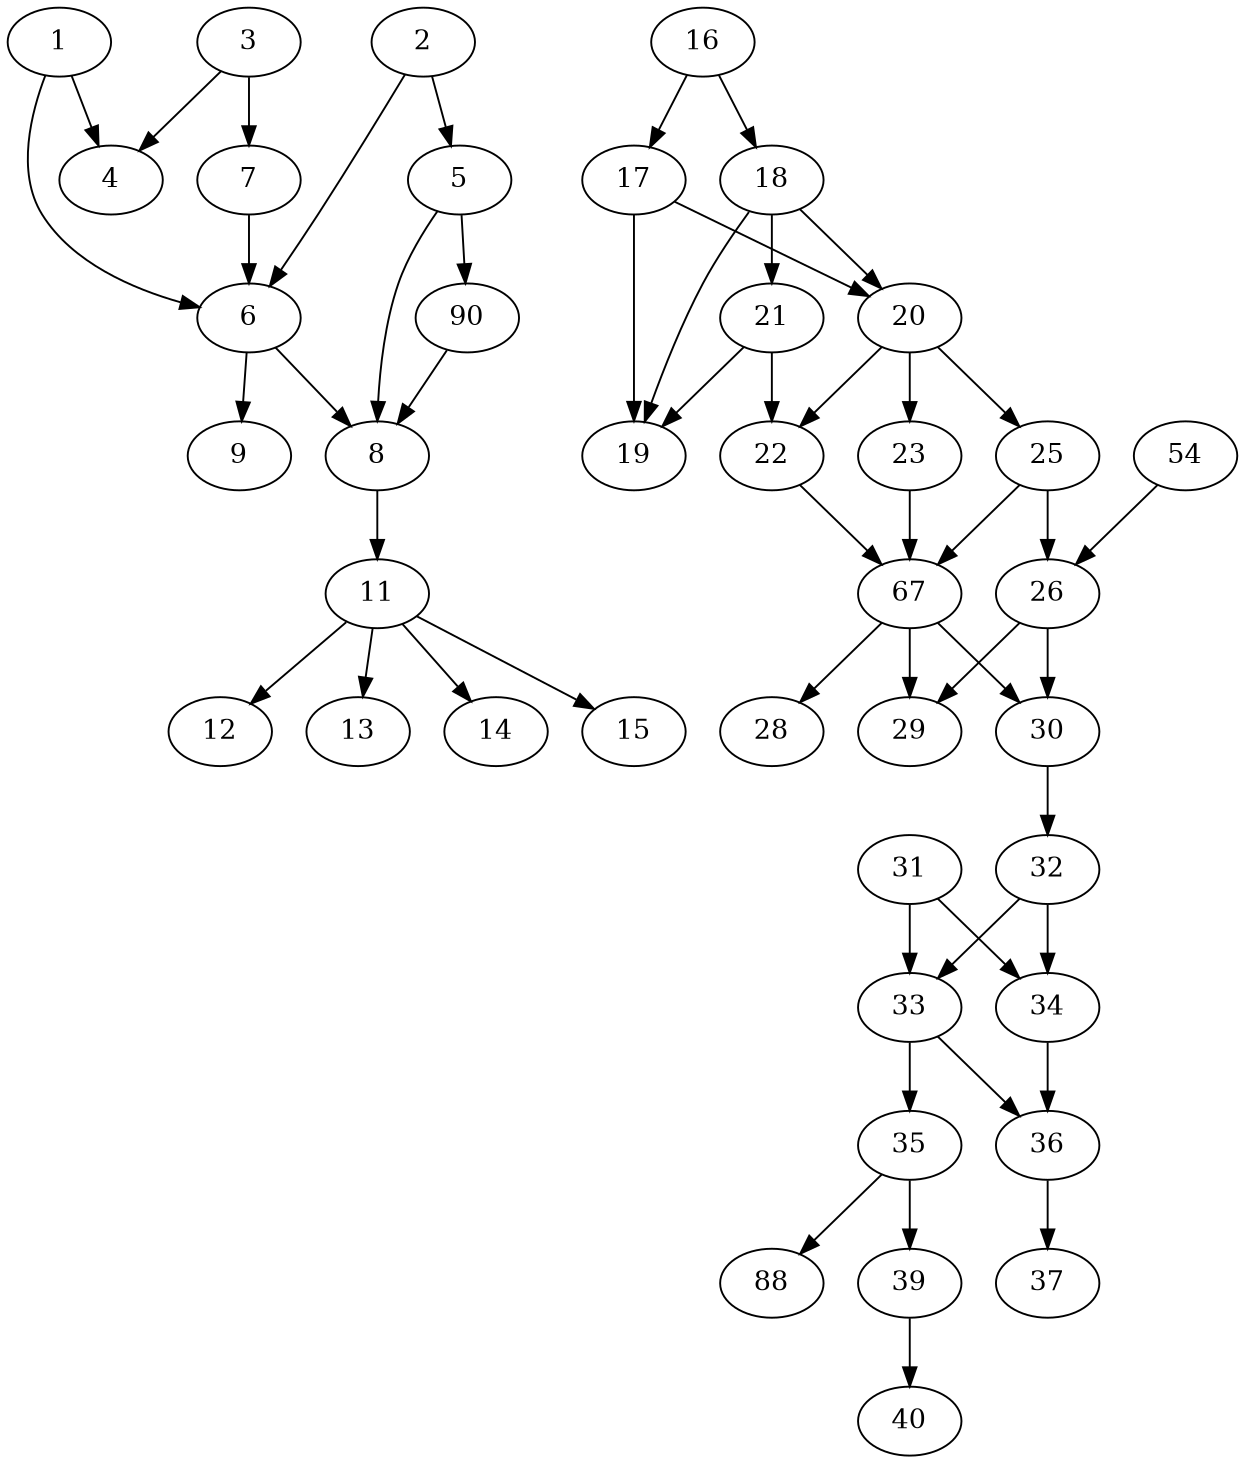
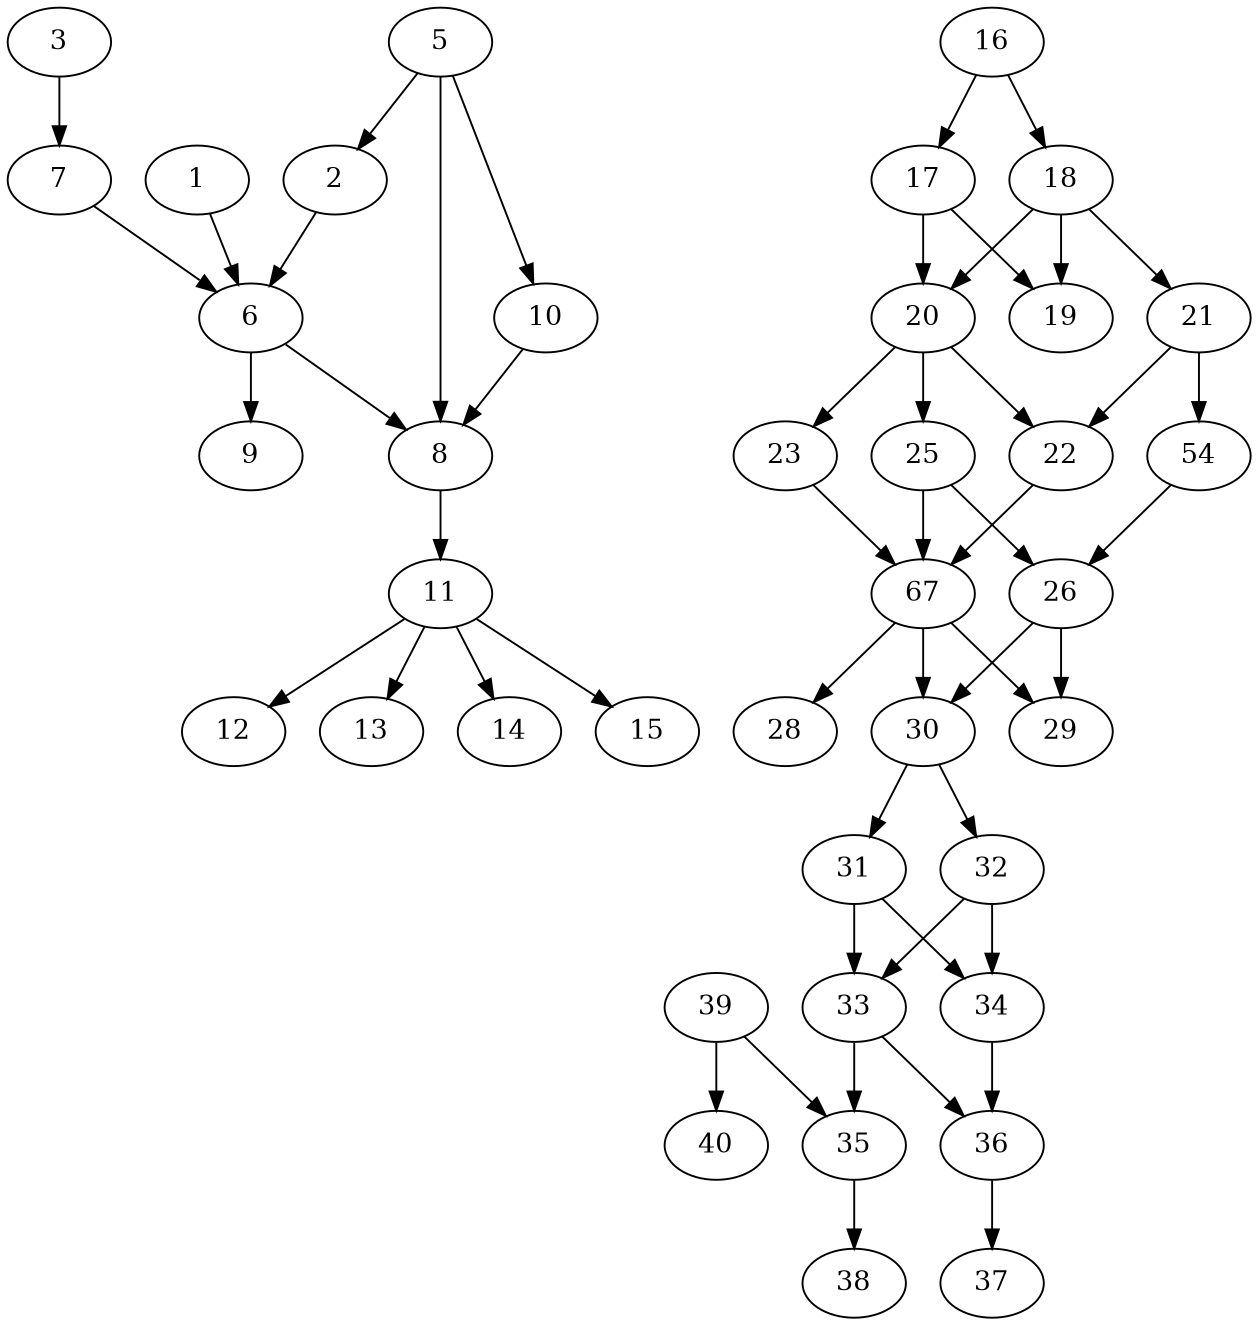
  digraph {
    node [alpha=0.04]
    1 [alpha=0.10 expect_size=21885952]
-   4 [alpha=0.05 expect_size=52365312]
    6 [alpha=0.15 expect_size=26246144]
    8 [alpha=0.14 expect_size=46457856]
    9 [expect_size=18712576]
    11 [alpha=0.17 expect_size=52303872]
    2 [alpha=0.10 expect_size=27802624]
    5 [alpha=0.18 expect_size=39590912]
-   10 [alpha=0.19 expect_size=28703744 label=90]
+   10 [alpha=0.19 expect_size=28703744]
    3 [alpha=0.00 expect_size=47229952]
    7 [alpha=0.16 expect_size=26676224]
    12 [expect_size=28241920]
    13 [expect_size=51061760]
    14 [alpha=0.05 expect_size=51485696]
    15 [alpha=0.19 expect_size=16827392]
    16 [alpha=0.12 expect_size=12656640]
    17 [alpha=0.03 expect_size=47387648]
    18 [alpha=0.11 expect_size=37650432]
    19 [alpha=0.13 expect_size=24314880]
    20 [alpha=0.02 expect_size=32932864]
    21 [alpha=0.19 expect_size=30534656]
    22 [alpha=0.05 expect_size=23055360]
    23 [alpha=0.09 expect_size=32795648]
    25 [alpha=0.11 expect_size=6791168]
    n25 [alpha=0.13 expect_size=42916864 label=54]
    n26 [alpha=0.15 expect_size=31528960 label=67]
    26 [alpha=0.19 expect_size=50722816]
    29 [alpha=0.09 expect_size=18832384]
    30 [alpha=0.18 expect_size=49253376]
    28 [alpha=0.09 expect_size=39580672]
    31 [alpha=0.08 expect_size=7784448]
    32 [alpha=0.07 expect_size=5441536]
    33 [alpha=0.06 expect_size=17598464]
    34 [expect_size=39057408]
    35 [alpha=0.08 expect_size=22567936]
    36 [alpha=0.14 expect_size=49665024]
-   38 [alpha=0.16 expect_size=35948544 label=88]
+   38 [alpha=0.16 expect_size=35948544]
    39 [alpha=0.02 expect_size=10598400]
    37 [alpha=0.18 expect_size=46980096]
    40 [alpha=0.20 expect_size=31586304]
-   1 -> 4
    1 -> 6
    6 -> 8
    6 -> 9
    8 -> 11
    11 -> 12
    11 -> 13
    11 -> 14
    11 -> 15
    2 -> 6
-   2 -> 5
+   5 -> 2
    5 -> 8
    5 -> 10
    10 -> 8
-   3 -> 4
    3 -> 7
    7 -> 6
    16 -> 17
    16 -> 18
    17 -> 19
    17 -> 20
    18 -> 19
    18 -> 20
    18 -> 21
    20 -> 22
    20 -> 23
    20 -> 25
    21 -> 22
-   21 -> 19
+   21 -> n25
    22 -> n26
    23 -> n26
    25 -> n26
    25 -> 26
    n25 -> 26
    n26 -> 29
    n26 -> 30
    n26 -> 28
    26 -> 29
    26 -> 30
+   30 -> 31
    30 -> 32
    31 -> 33
    31 -> 34
    32 -> 33
    32 -> 34
    33 -> 35
    33 -> 36
    34 -> 36
    35 -> 38
-   35 -> 39
+   39 -> 35
    36 -> 37
    39 -> 40
  }
